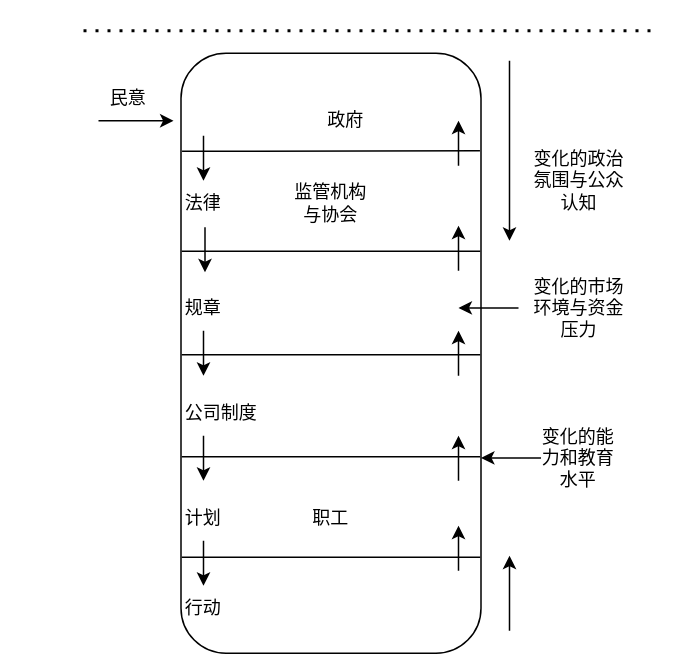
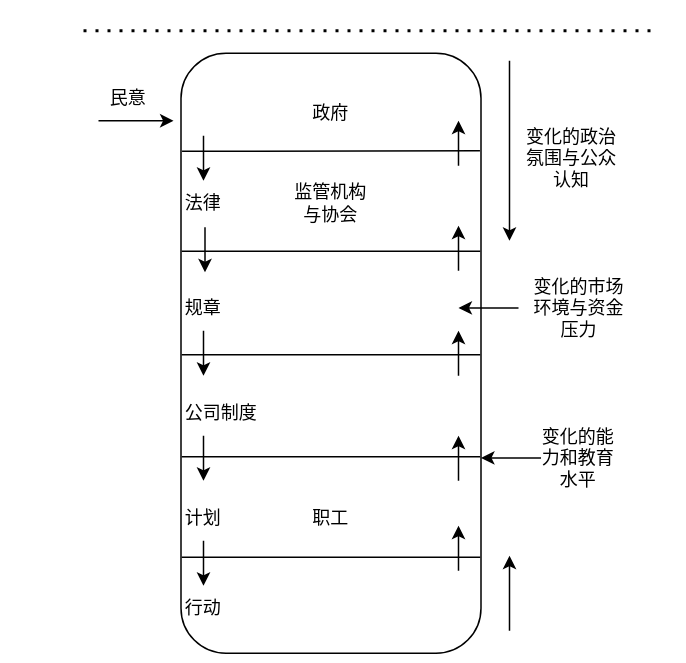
  <mxCell id="0" />
  <mxCell id="1" parent="0" />
  <mxCell id="2" value="" style="rounded=1;whiteSpace=wrap;html=1;rotation=-90;" parent="1" vertex="1"><mxGeometry x="20" y="135" width="400" height="200" as="geometry" /></mxCell>
  <mxCell id="3" value="" style="endArrow=none;html=1;rounded=0;entryX=0.86;entryY=0.998;entryDx=0;entryDy=0;entryPerimeter=0;" parent="1" edge="1"><mxGeometry width="50" height="50" relative="1" as="geometry"><mxPoint x="120.7" y="100.4" as="sourcePoint" /><mxPoint x="319.3" y="100" as="targetPoint" /></mxGeometry></mxCell>
  <mxCell id="4" value="" style="endArrow=none;html=1;rounded=0;entryX=0.86;entryY=0.998;entryDx=0;entryDy=0;entryPerimeter=0;" parent="1" edge="1"><mxGeometry width="50" height="50" relative="1" as="geometry"><mxPoint x="120.5" y="167" as="sourcePoint" /><mxPoint x="319.5" y="167" as="targetPoint" /></mxGeometry></mxCell>
  <mxCell id="5" value="" style="endArrow=none;html=1;rounded=0;entryX=0.86;entryY=0.998;entryDx=0;entryDy=0;entryPerimeter=0;" parent="1" edge="1"><mxGeometry width="50" height="50" relative="1" as="geometry"><mxPoint x="120.5" y="236" as="sourcePoint" /><mxPoint x="319.5" y="236" as="targetPoint" /></mxGeometry></mxCell>
  <mxCell id="6" value="" style="endArrow=none;html=1;rounded=0;entryX=0.86;entryY=0.998;entryDx=0;entryDy=0;entryPerimeter=0;" parent="1" edge="1"><mxGeometry width="50" height="50" relative="1" as="geometry"><mxPoint x="120.5" y="304" as="sourcePoint" /><mxPoint x="319.5" y="304" as="targetPoint" /></mxGeometry></mxCell>
  <mxCell id="7" value="" style="endArrow=none;html=1;rounded=0;entryX=0.86;entryY=0.998;entryDx=0;entryDy=0;entryPerimeter=0;" parent="1" edge="1"><mxGeometry width="50" height="50" relative="1" as="geometry"><mxPoint x="120.5" y="371" as="sourcePoint" /><mxPoint x="319.5" y="371" as="targetPoint" /></mxGeometry></mxCell>
- <mxCell id="8" value="政府" style="text;html=1;strokeColor=none;fillColor=none;align=center;verticalAlign=middle;whiteSpace=wrap;rounded=0;" parent="1" vertex="1"><mxGeometry x="200" y="65" width="60" height="30" as="geometry" /></mxCell>
+ <mxCell id="8" value="政府" style="text;html=1;strokeColor=none;fillColor=none;align=center;verticalAlign=middle;whiteSpace=wrap;rounded=0;" parent="1" vertex="1"><mxGeometry x="190" y="60" width="60" height="30" as="geometry" /></mxCell>
  <mxCell id="9" value="监管机构与协会" style="text;html=1;strokeColor=none;fillColor=none;align=center;verticalAlign=middle;whiteSpace=wrap;rounded=0;" parent="1" vertex="1"><mxGeometry x="190" y="120" width="60" height="30" as="geometry" /></mxCell>
  <mxCell id="10" value="职工" style="text;html=1;strokeColor=none;fillColor=none;align=center;verticalAlign=middle;whiteSpace=wrap;rounded=0;" parent="1" vertex="1"><mxGeometry x="190" y="330" width="60" height="30" as="geometry" /></mxCell>
  <mxCell id="11" value="" style="endArrow=classic;html=1;rounded=0;" parent="1" edge="1"><mxGeometry width="50" height="50" relative="1" as="geometry"><mxPoint x="65" y="80" as="sourcePoint" /><mxPoint x="115" y="80" as="targetPoint" /></mxGeometry></mxCell>
  <mxCell id="12" value="" style="endArrow=classic;html=1;rounded=0;" parent="1" edge="1"><mxGeometry width="50" height="50" relative="1" as="geometry"><mxPoint x="339" y="40" as="sourcePoint" /><mxPoint x="339" y="160" as="targetPoint" /></mxGeometry></mxCell>
  <mxCell id="13" value="" style="endArrow=classic;html=1;rounded=0;" parent="1" edge="1"><mxGeometry width="50" height="50" relative="1" as="geometry"><mxPoint x="135" y="90" as="sourcePoint" /><mxPoint x="135" y="120" as="targetPoint" /></mxGeometry></mxCell>
  <mxCell id="14" value="" style="endArrow=classic;html=1;rounded=0;" parent="1" edge="1"><mxGeometry width="50" height="50" relative="1" as="geometry"><mxPoint x="136" y="151" as="sourcePoint" /><mxPoint x="136" y="181" as="targetPoint" /></mxGeometry></mxCell>
  <mxCell id="15" value="" style="endArrow=classic;html=1;rounded=0;" parent="1" edge="1"><mxGeometry width="50" height="50" relative="1" as="geometry"><mxPoint x="135" y="220" as="sourcePoint" /><mxPoint x="135" y="250" as="targetPoint" /></mxGeometry></mxCell>
  <mxCell id="16" value="" style="endArrow=classic;html=1;rounded=0;" parent="1" edge="1"><mxGeometry width="50" height="50" relative="1" as="geometry"><mxPoint x="135" y="290" as="sourcePoint" /><mxPoint x="135" y="320" as="targetPoint" /></mxGeometry></mxCell>
  <mxCell id="17" value="" style="endArrow=classic;html=1;rounded=0;" parent="1" edge="1"><mxGeometry width="50" height="50" relative="1" as="geometry"><mxPoint x="135" y="360" as="sourcePoint" /><mxPoint x="135" y="390" as="targetPoint" /></mxGeometry></mxCell>
  <mxCell id="18" value="" style="endArrow=classic;html=1;rounded=0;" parent="1" edge="1"><mxGeometry width="50" height="50" relative="1" as="geometry"><mxPoint x="305" y="110" as="sourcePoint" /><mxPoint x="305" y="80" as="targetPoint" /></mxGeometry></mxCell>
  <mxCell id="19" value="" style="endArrow=classic;html=1;rounded=0;" parent="1" edge="1"><mxGeometry width="50" height="50" relative="1" as="geometry"><mxPoint x="305" y="180" as="sourcePoint" /><mxPoint x="305" y="150" as="targetPoint" /></mxGeometry></mxCell>
  <mxCell id="20" value="" style="endArrow=classic;html=1;rounded=0;" parent="1" edge="1"><mxGeometry width="50" height="50" relative="1" as="geometry"><mxPoint x="305" y="250" as="sourcePoint" /><mxPoint x="305" y="220" as="targetPoint" /></mxGeometry></mxCell>
  <mxCell id="21" value="" style="endArrow=classic;html=1;rounded=0;" parent="1" edge="1"><mxGeometry width="50" height="50" relative="1" as="geometry"><mxPoint x="305" y="320" as="sourcePoint" /><mxPoint x="305" y="290" as="targetPoint" /></mxGeometry></mxCell>
  <mxCell id="22" value="" style="endArrow=classic;html=1;rounded=0;" parent="1" edge="1"><mxGeometry width="50" height="50" relative="1" as="geometry"><mxPoint x="305" y="380" as="sourcePoint" /><mxPoint x="305" y="350" as="targetPoint" /></mxGeometry></mxCell>
  <mxCell id="23" value="法律" style="text;html=1;strokeColor=none;fillColor=none;align=center;verticalAlign=middle;whiteSpace=wrap;rounded=0;" parent="1" vertex="1"><mxGeometry x="105" y="120" width="60" height="30" as="geometry" /></mxCell>
  <mxCell id="24" value="规章" style="text;html=1;strokeColor=none;fillColor=none;align=center;verticalAlign=middle;whiteSpace=wrap;rounded=0;" parent="1" vertex="1"><mxGeometry x="105" y="190" width="60" height="30" as="geometry" /></mxCell>
  <mxCell id="25" value="公司制度" style="text;html=1;strokeColor=none;fillColor=none;align=center;verticalAlign=middle;whiteSpace=wrap;rounded=0;" parent="1" vertex="1"><mxGeometry x="117" y="260" width="60" height="30" as="geometry" /></mxCell>
  <mxCell id="26" value="计划" style="text;html=1;strokeColor=none;fillColor=none;align=center;verticalAlign=middle;whiteSpace=wrap;rounded=0;" parent="1" vertex="1"><mxGeometry x="105" y="330" width="60" height="30" as="geometry" /></mxCell>
  <mxCell id="27" value="行动" style="text;html=1;strokeColor=none;fillColor=none;align=center;verticalAlign=middle;whiteSpace=wrap;rounded=0;" parent="1" vertex="1"><mxGeometry x="105" y="390" width="60" height="30" as="geometry" /></mxCell>
  <mxCell id="28" value="" style="endArrow=classic;html=1;rounded=0;" parent="1" edge="1"><mxGeometry width="50" height="50" relative="1" as="geometry"><mxPoint x="339" y="420" as="sourcePoint" /><mxPoint x="339" y="370" as="targetPoint" /></mxGeometry></mxCell>
  <mxCell id="29" value="变化的能力和教育水平" style="text;html=1;strokeColor=none;fillColor=none;align=center;verticalAlign=middle;whiteSpace=wrap;rounded=0;" parent="1" vertex="1"><mxGeometry x="360" y="290" width="50" height="30" as="geometry" /></mxCell>
  <mxCell id="30" value="变化的市场环境与资金压力" style="text;html=1;strokeColor=none;fillColor=none;align=center;verticalAlign=middle;whiteSpace=wrap;rounded=0;" parent="1" vertex="1"><mxGeometry x="352.5" y="190" width="65" height="30" as="geometry" /></mxCell>
- <mxCell id="31" value="变化的政治氛围与公众认知" style="text;html=1;strokeColor=none;fillColor=none;align=center;verticalAlign=middle;whiteSpace=wrap;rounded=0;" parent="1" vertex="1"><mxGeometry x="352.5" y="105" width="65" height="30" as="geometry" /></mxCell>
+ <mxCell id="31" value="变化的政治氛围与公众认知" style="text;html=1;strokeColor=none;fillColor=none;align=center;verticalAlign=middle;whiteSpace=wrap;rounded=0;" parent="1" vertex="1"><mxGeometry x="347.5" y="90" width="65" height="30" as="geometry" /></mxCell>
  <mxCell id="32" value="" style="endArrow=classic;html=1;rounded=0;" parent="1" edge="1"><mxGeometry width="50" height="50" relative="1" as="geometry"><mxPoint x="345" y="204.76" as="sourcePoint" /><mxPoint x="305" y="204.76" as="targetPoint" /></mxGeometry></mxCell>
  <mxCell id="33" value="" style="endArrow=classic;html=1;rounded=0;" parent="1" edge="1"><mxGeometry width="50" height="50" relative="1" as="geometry"><mxPoint x="360" y="304.76" as="sourcePoint" /><mxPoint x="320" y="304.76" as="targetPoint" /></mxGeometry></mxCell>
  <mxCell id="34" value="民意" style="text;html=1;strokeColor=none;fillColor=none;align=center;verticalAlign=middle;whiteSpace=wrap;rounded=0;" parent="1" vertex="1"><mxGeometry x="55" y="50" width="60" height="30" as="geometry" /></mxCell>
  <mxCell id="35" value="" style="endArrow=none;dashed=1;html=1;dashPattern=1 3;strokeWidth=2;rounded=0;" edge="1" parent="1"><mxGeometry width="50" height="50" relative="1" as="geometry"><mxPoint x="55" y="20" as="sourcePoint" /><mxPoint x="435" y="20" as="targetPoint" /></mxGeometry></mxCell>
